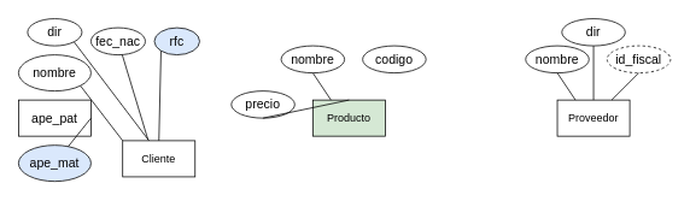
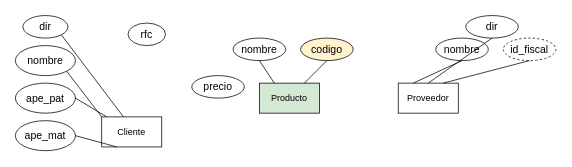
  <mxCell id="0" />
  <mxCell id="1" parent="0" />
  <mxCell id="2" value="Cliente" style="whiteSpace=wrap;html=1;align=center;" vertex="1" parent="1"><mxGeometry x="135" y="155" width="80" height="40" as="geometry" /></mxCell>
- <mxCell id="3" value="rfc" style="ellipse;whiteSpace=wrap;html=1;align=center;fontSize=14;fillColor=#dae8fc;" vertex="1" parent="1"><mxGeometry x="170" y="30" width="50" height="30" as="geometry" /></mxCell>
+ <mxCell id="3" value="rfc" style="ellipse;whiteSpace=wrap;html=1;align=center;fontSize=14;" vertex="1" parent="1"><mxGeometry x="170" y="30" width="50" height="30" as="geometry" /></mxCell>
  <mxCell id="4" value="nombre" style="ellipse;whiteSpace=wrap;html=1;align=center;fontSize=14;" vertex="1" parent="1"><mxGeometry x="20" y="60" width="80" height="40" as="geometry" /></mxCell>
- <mxCell id="5" value="ape_pat" style="whiteSpace=wrap;html=1;align=center;fontSize=14;rounded=0;" vertex="1" parent="1"><mxGeometry x="20" y="110" width="80" height="40" as="geometry" /></mxCell>
- <mxCell id="6" value="ape_mat" style="ellipse;whiteSpace=wrap;html=1;align=center;fontSize=14;fillColor=#dae8fc;" vertex="1" parent="1"><mxGeometry x="20" y="160" width="80" height="40" as="geometry" /></mxCell>
+ <mxCell id="5" value="ape_pat" style="ellipse;whiteSpace=wrap;html=1;align=center;fontSize=14;" vertex="1" parent="1"><mxGeometry x="20" y="110" width="80" height="40" as="geometry" /></mxCell>
+ <mxCell id="6" value="ape_mat" style="ellipse;whiteSpace=wrap;html=1;align=center;fontSize=14;" vertex="1" parent="1"><mxGeometry x="20" y="160" width="80" height="40" as="geometry" /></mxCell>
  <mxCell id="7" value="dir" style="ellipse;whiteSpace=wrap;html=1;align=center;fontSize=14;" vertex="1" parent="1"><mxGeometry x="30" y="20" width="60" height="30" as="geometry" /></mxCell>
- <mxCell id="8" value="fec_nac" style="ellipse;whiteSpace=wrap;html=1;align=center;fontSize=14;" vertex="1" parent="1"><mxGeometry x="100" y="30" width="60" height="30" as="geometry" /></mxCell>
- <mxCell id="10" value="" style="endArrow=none;html=1;rounded=0;fontSize=14;exitX=0;exitY=1;exitDx=0;exitDy=0;entryX=0.5;entryY=0;entryDx=0;entryDy=0;" edge="1" parent="1" source="3" target="2"><mxGeometry relative="1" as="geometry"><mxPoint x="550" y="140" as="sourcePoint" /><mxPoint x="360" y="100" as="targetPoint" /></mxGeometry></mxCell>
- <mxCell id="11" value="" style="endArrow=none;html=1;rounded=0;fontSize=14;entryX=0.35;entryY=-0.025;entryDx=0;entryDy=0;entryPerimeter=0;" edge="1" parent="1" source="8" target="2"><mxGeometry relative="1" as="geometry"><mxPoint x="550" y="140" as="sourcePoint" /><mxPoint x="360" y="100" as="targetPoint" /></mxGeometry></mxCell>
+ <mxCell id="9" value="" style="endArrow=none;html=1;rounded=0;fontSize=14;exitX=1;exitY=0.5;exitDx=0;exitDy=0;entryX=0.25;entryY=1;entryDx=0;entryDy=0;" edge="1" parent="1" source="6" target="2"><mxGeometry relative="1" as="geometry"><mxPoint x="550" y="140" as="sourcePoint" /><mxPoint x="340" y="130" as="targetPoint" /></mxGeometry></mxCell>
  <mxCell id="12" value="" style="endArrow=none;html=1;rounded=0;fontSize=14;exitX=1;exitY=1;exitDx=0;exitDy=0;entryX=0.363;entryY=0;entryDx=0;entryDy=0;entryPerimeter=0;" edge="1" parent="1" source="7" target="2"><mxGeometry relative="1" as="geometry"><mxPoint x="550" y="140" as="sourcePoint" /><mxPoint x="360" y="100" as="targetPoint" /></mxGeometry></mxCell>
  <mxCell id="13" value="" style="endArrow=none;html=1;rounded=0;fontSize=14;exitX=1;exitY=1;exitDx=0;exitDy=0;entryX=0;entryY=0;entryDx=0;entryDy=0;" edge="1" parent="1" source="4" target="2"><mxGeometry relative="1" as="geometry"><mxPoint x="550" y="140" as="sourcePoint" /><mxPoint x="340" y="100" as="targetPoint" /></mxGeometry></mxCell>
- <mxCell id="14" value="" style="endArrow=none;html=1;rounded=0;fontSize=14;exitX=1;exitY=0.5;exitDx=0;exitDy=0;" edge="1" parent="1" source="5" target="6"><mxGeometry relative="1" as="geometry"><mxPoint x="550" y="140" as="sourcePoint" /><mxPoint x="340" y="120" as="targetPoint" /></mxGeometry></mxCell>
+ <mxCell id="14" value="" style="endArrow=none;html=1;rounded=0;fontSize=14;exitX=1;exitY=0.5;exitDx=0;exitDy=0;" edge="1" parent="1" source="5" target="2"><mxGeometry relative="1" as="geometry"><mxPoint x="550" y="140" as="sourcePoint" /><mxPoint x="340" y="120" as="targetPoint" /></mxGeometry></mxCell>
  <mxCell id="15" value="Producto" style="whiteSpace=wrap;html=1;align=center;fillColor=#d5e8d4;" vertex="1" parent="1"><mxGeometry x="345" y="110" width="80" height="40" as="geometry" /></mxCell>
  <mxCell id="16" value="nombre" style="ellipse;whiteSpace=wrap;html=1;align=center;fontSize=14;" vertex="1" parent="1"><mxGeometry x="310" y="50" width="70" height="30" as="geometry" /></mxCell>
- <mxCell id="17" value="codigo" style="ellipse;whiteSpace=wrap;html=1;align=center;fontSize=14;" vertex="1" parent="1"><mxGeometry x="400" y="50" width="70" height="30" as="geometry" /></mxCell>
+ <mxCell id="17" value="codigo" style="ellipse;whiteSpace=wrap;html=1;align=center;fontSize=14;fillColor=#fff2cc;" vertex="1" parent="1"><mxGeometry x="400" y="50" width="70" height="30" as="geometry" /></mxCell>
  <mxCell id="18" value="precio" style="ellipse;whiteSpace=wrap;html=1;align=center;fontSize=14;" vertex="1" parent="1"><mxGeometry x="255" y="100" width="70" height="30" as="geometry" /></mxCell>
- <mxCell id="20" value="" style="endArrow=none;html=1;rounded=0;entryX=0.5;entryY=1;entryDx=0;entryDy=0;exitX=0.5;exitY=0;exitDx=0;exitDy=0;" edge="1" parent="1" source="15" target="18"><mxGeometry relative="1" as="geometry"><mxPoint x="340" y="150" as="sourcePoint" /><mxPoint x="500" y="150" as="targetPoint" /></mxGeometry></mxCell>
+ <mxCell id="19" value="" style="endArrow=none;html=1;rounded=0;entryX=0.5;entryY=1;entryDx=0;entryDy=0;exitX=0.75;exitY=0;exitDx=0;exitDy=0;" edge="1" parent="1" source="15" target="17"><mxGeometry relative="1" as="geometry"><mxPoint x="340" y="150" as="sourcePoint" /><mxPoint x="500" y="150" as="targetPoint" /></mxGeometry></mxCell>
  <mxCell id="21" value="" style="endArrow=none;html=1;rounded=0;exitX=0.5;exitY=1;exitDx=0;exitDy=0;entryX=0.25;entryY=0;entryDx=0;entryDy=0;" edge="1" parent="1" source="16" target="15"><mxGeometry relative="1" as="geometry"><mxPoint x="340" y="150" as="sourcePoint" /><mxPoint x="500" y="150" as="targetPoint" /></mxGeometry></mxCell>
- <mxCell id="22" value="Proveedor" style="whiteSpace=wrap;html=1;align=center;" vertex="1" parent="1"><mxGeometry x="615" y="110" width="80" height="40" as="geometry" /></mxCell>
+ <mxCell id="22" value="Proveedor" style="whiteSpace=wrap;html=1;align=center;" vertex="1" parent="1"><mxGeometry x="530" y="110" width="80" height="40" as="geometry" /></mxCell>
  <mxCell id="23" value="nombre" style="ellipse;whiteSpace=wrap;html=1;align=center;fontSize=14;" vertex="1" parent="1"><mxGeometry x="580" y="50" width="70" height="30" as="geometry" /></mxCell>
  <mxCell id="24" value="id_fiscal" style="ellipse;whiteSpace=wrap;html=1;align=center;fontSize=14;dashed=1;" vertex="1" parent="1"><mxGeometry x="670" y="50" width="70" height="30" as="geometry" /></mxCell>
  <mxCell id="25" value="dir" style="ellipse;whiteSpace=wrap;html=1;align=center;fontSize=14;" vertex="1" parent="1"><mxGeometry x="620" y="20" width="70" height="30" as="geometry" /></mxCell>
  <mxCell id="26" value="" style="endArrow=none;html=1;rounded=0;entryX=0.5;entryY=1;entryDx=0;entryDy=0;exitX=0.75;exitY=0;exitDx=0;exitDy=0;" edge="1" parent="1" source="22" target="24"><mxGeometry relative="1" as="geometry"><mxPoint x="610" y="150" as="sourcePoint" /><mxPoint x="770" y="150" as="targetPoint" /></mxGeometry></mxCell>
  <mxCell id="27" value="" style="endArrow=none;html=1;rounded=0;entryX=0.5;entryY=1;entryDx=0;entryDy=0;exitX=0.5;exitY=0;exitDx=0;exitDy=0;" edge="1" parent="1" source="22" target="25"><mxGeometry relative="1" as="geometry"><mxPoint x="610" y="150" as="sourcePoint" /><mxPoint x="770" y="150" as="targetPoint" /></mxGeometry></mxCell>
  <mxCell id="28" value="" style="endArrow=none;html=1;rounded=0;exitX=0.5;exitY=1;exitDx=0;exitDy=0;entryX=0.25;entryY=0;entryDx=0;entryDy=0;" edge="1" parent="1" source="23" target="22"><mxGeometry relative="1" as="geometry"><mxPoint x="610" y="150" as="sourcePoint" /><mxPoint x="770" y="150" as="targetPoint" /></mxGeometry></mxCell>
